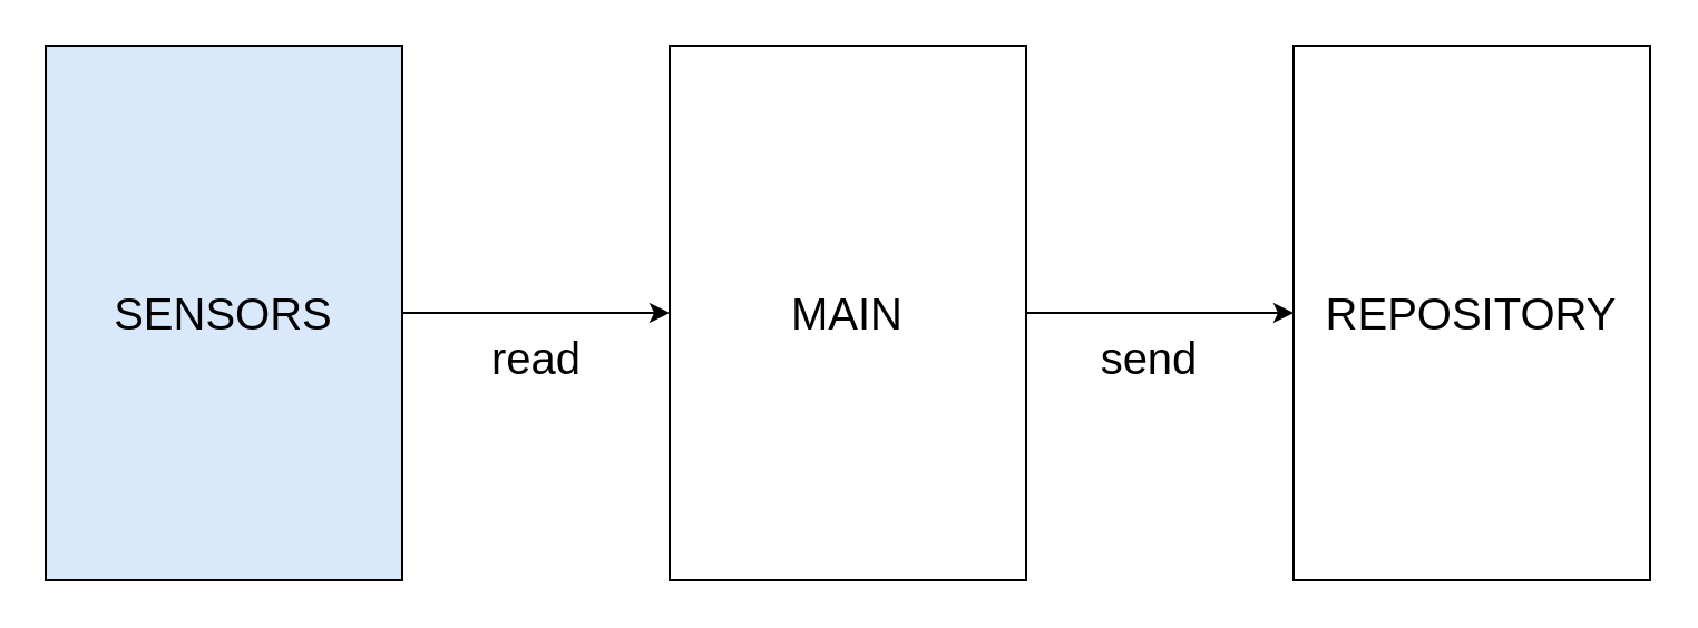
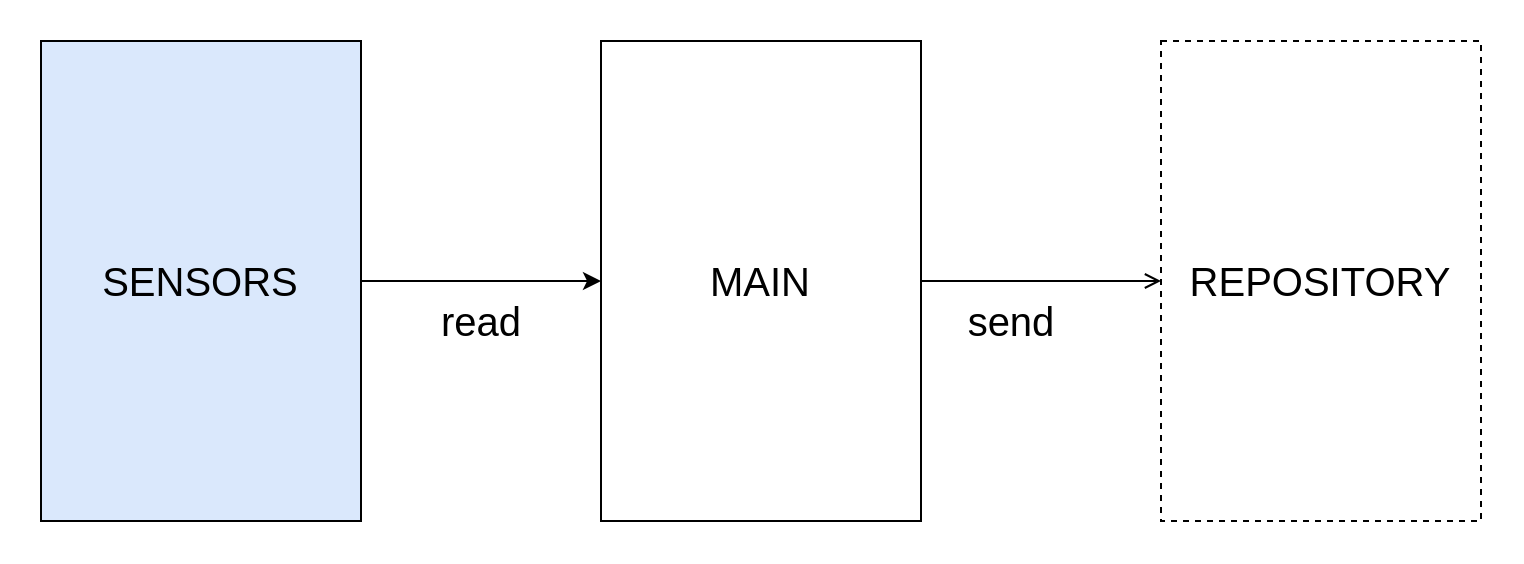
  <mxCell id="0" />
  <mxCell id="1" parent="0" />
- <mxCell id="2" style="edgeStyle=orthogonalEdgeStyle;rounded=0;orthogonalLoop=1;jettySize=auto;html=1;fontSize=20;" edge="1" parent="1" source="3" target="4"><mxGeometry relative="1" as="geometry" /></mxCell>
+ <mxCell id="2" style="edgeStyle=orthogonalEdgeStyle;rounded=0;orthogonalLoop=1;jettySize=auto;html=1;fontSize=20;endArrow=open;" edge="1" parent="1" source="3" target="4"><mxGeometry relative="1" as="geometry" /></mxCell>
  <mxCell id="3" value="MAIN" style="rounded=0;whiteSpace=wrap;html=1;fontSize=20;" vertex="1" parent="1"><mxGeometry x="300" y="20" width="160" height="240" as="geometry" /></mxCell>
- <mxCell id="4" value="REPOSITORY" style="rounded=0;whiteSpace=wrap;html=1;fontSize=20;" vertex="1" parent="1"><mxGeometry x="580" y="20" width="160" height="240" as="geometry" /></mxCell>
+ <mxCell id="4" value="REPOSITORY" style="rounded=0;whiteSpace=wrap;html=1;fontSize=20;dashed=1;" vertex="1" parent="1"><mxGeometry x="580" y="20" width="160" height="240" as="geometry" /></mxCell>
  <mxCell id="5" style="edgeStyle=orthogonalEdgeStyle;rounded=0;orthogonalLoop=1;jettySize=auto;html=1;fontSize=20;" edge="1" parent="1" source="6" target="3"><mxGeometry relative="1" as="geometry" /></mxCell>
  <mxCell id="6" value="SENSORS" style="rounded=0;whiteSpace=wrap;html=1;fontSize=20;fillColor=#dae8fc;" vertex="1" parent="1"><mxGeometry y="20" width="160" height="240" as="geometry" x="20" /></mxCell>
  <mxCell id="7" value="read" style="text;html=1;align=center;verticalAlign=middle;resizable=0;points=[];autosize=1;strokeColor=none;fillColor=none;fontSize=20;" vertex="1" parent="1"><mxGeometry x="210" y="140" width="60" height="40" as="geometry" /></mxCell>
- <mxCell id="8" value="send" style="text;html=1;align=center;verticalAlign=middle;resizable=0;points=[];autosize=1;strokeColor=none;fillColor=none;fontSize=20;" vertex="1" parent="1"><mxGeometry x="480" y="140" width="70" height="40" as="geometry" /></mxCell>
+ <mxCell id="8" value="send" style="text;html=1;align=center;verticalAlign=middle;resizable=0;points=[];autosize=1;strokeColor=none;fillColor=none;fontSize=20;" vertex="1" parent="1"><mxGeometry x="470" y="140" width="70" height="40" as="geometry" /></mxCell>
